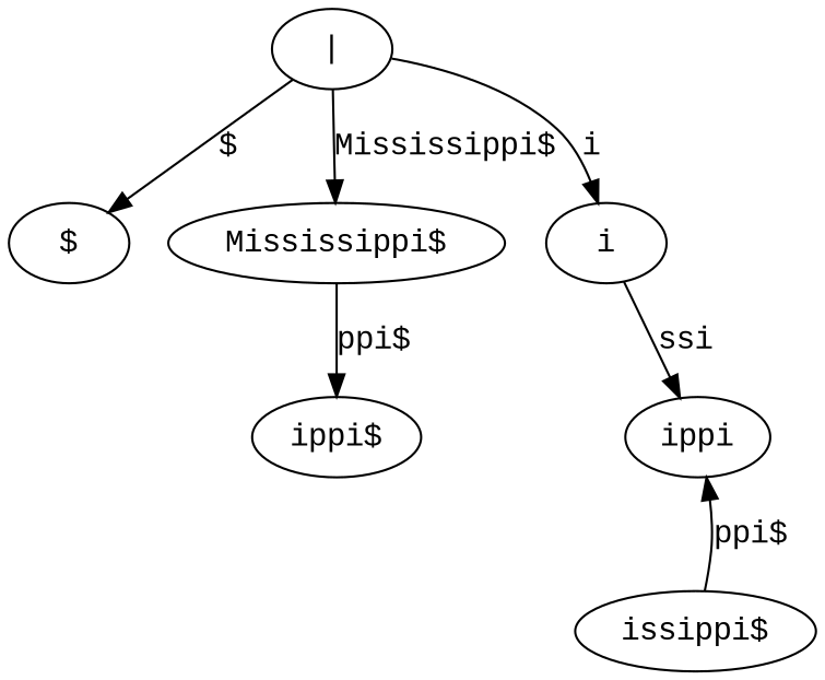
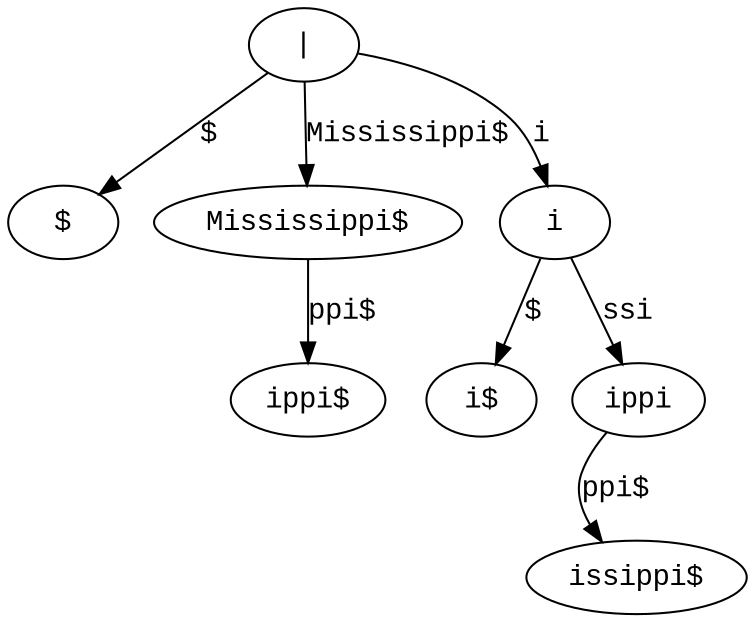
  digraph {
    fontname="Liberation Mono"
    node [fontname="Liberation Mono"]
    edge [fontname="Liberation Mono"]
    n1 [label="$"]
    "|"
    n3 [label="Mississippi$"]
    n4 [label=i]
    n5 [label="ippi$"]
+   n6 [label="i$"]
    n7 [label=ippi]
    n8 [label="issippi$"]
    "|" -> n1 [label="$"]
    "|" -> n3 [label="Mississippi$"]
    "|" -> n4 [label=i]
    n3 -> n5 [label="ppi$"]
+   n4 -> n6 [label="$"]
    n4 -> n7 [label=ssi]
-   n8 -> n7 [label="ppi$"]
+   n7 -> n8 [label="ppi$"]
  }
